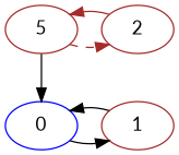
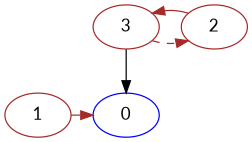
  digraph {
    fontname=Lato
    node [color=brown fontname=Lato]
    edge [color=black fontname=Lato style=solid]
    0 [color=blue]
    1
-   3 [label=5]
+   3
    2
    subgraph sub_1 {
      rank=same
      0
      1
    }
    subgraph sub_2 {
      rank=same
      3
      2
    }
-   0 -> 1
-   1 -> 0
+   1 -> 0 [color=brown]
    3 -> 0
    3 -> 2 [color=brown style=dashed]
    2 -> 3 [color=brown]
  }
